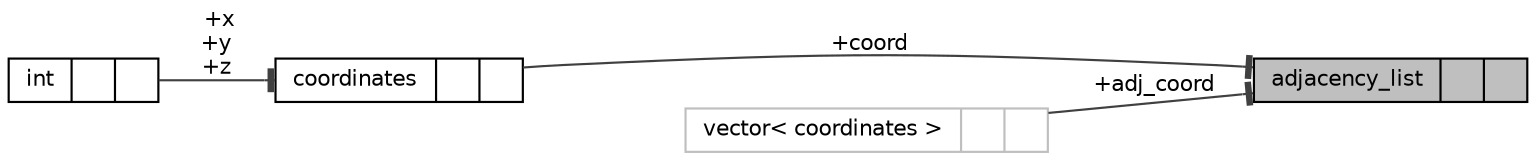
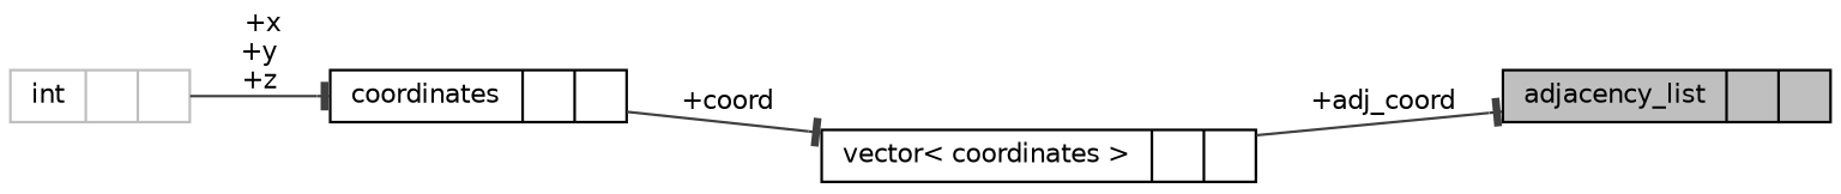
  digraph {
    rankdir=LR
    node [color=black fontname=Helvetica fontsize=10 shape=record]
    edge [arrowhead=tee color=grey25 fontname=Helvetica fontsize=10 labelfontname=Helvetica labelfontsize=10 style=solid]
    n1 [fillcolor=grey75 fontcolor=black height=0.2 label="{adjacency_list\n||}" style=filled width=0.4]
-   n2 [color=grey75 height=0.2 label="{vector\< coordinates \>\n||}" width=0.4]
+   n2 [height=0.2 label="{vector\< coordinates \>\n||}" width=0.4]
    n3 [height=0.2 label="{coordinates\n||}" width=0.4]
-   n4 [height=0.2 label="{int\n||}" width=0.4]
+   n4 [color=grey75 height=0.2 label="{int\n||}" width=0.4]
    n2 -> n1 [label=" +adj_coord"]
-   n3 -> n1 [label=" +coord"]
+   n3 -> n2 [label=" +coord"]
    n4 -> n3 [label=" +x\n+y\n+z"]
  }
